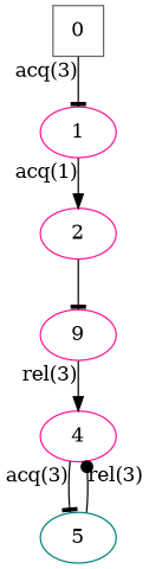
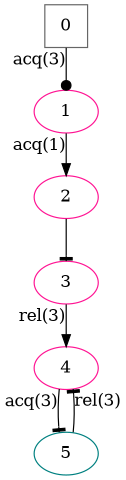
  digraph {
    node [color=deeppink]
    edge [arrowhead=dot xlabel="acq(3)"]
    0 [color=gray40 shape=square]
    1
    2
-   3 [label=9]
+   3
    4
    5 [color=teal]
-   0 -> 1 [arrowhead=tee]
+   0 -> 1
    1 -> 2 [arrowhead=normal xlabel="acq(1)"]
    2 -> 3 [arrowhead=tee xlabel=""]
    3 -> 4 [arrowhead=normal xlabel="rel(3)"]
    4 -> 5 [arrowhead=tee]
-   5 -> 4 [xlabel="rel(3)"]
+   5 -> 4 [arrowhead=tee xlabel="rel(3)"]
  }
